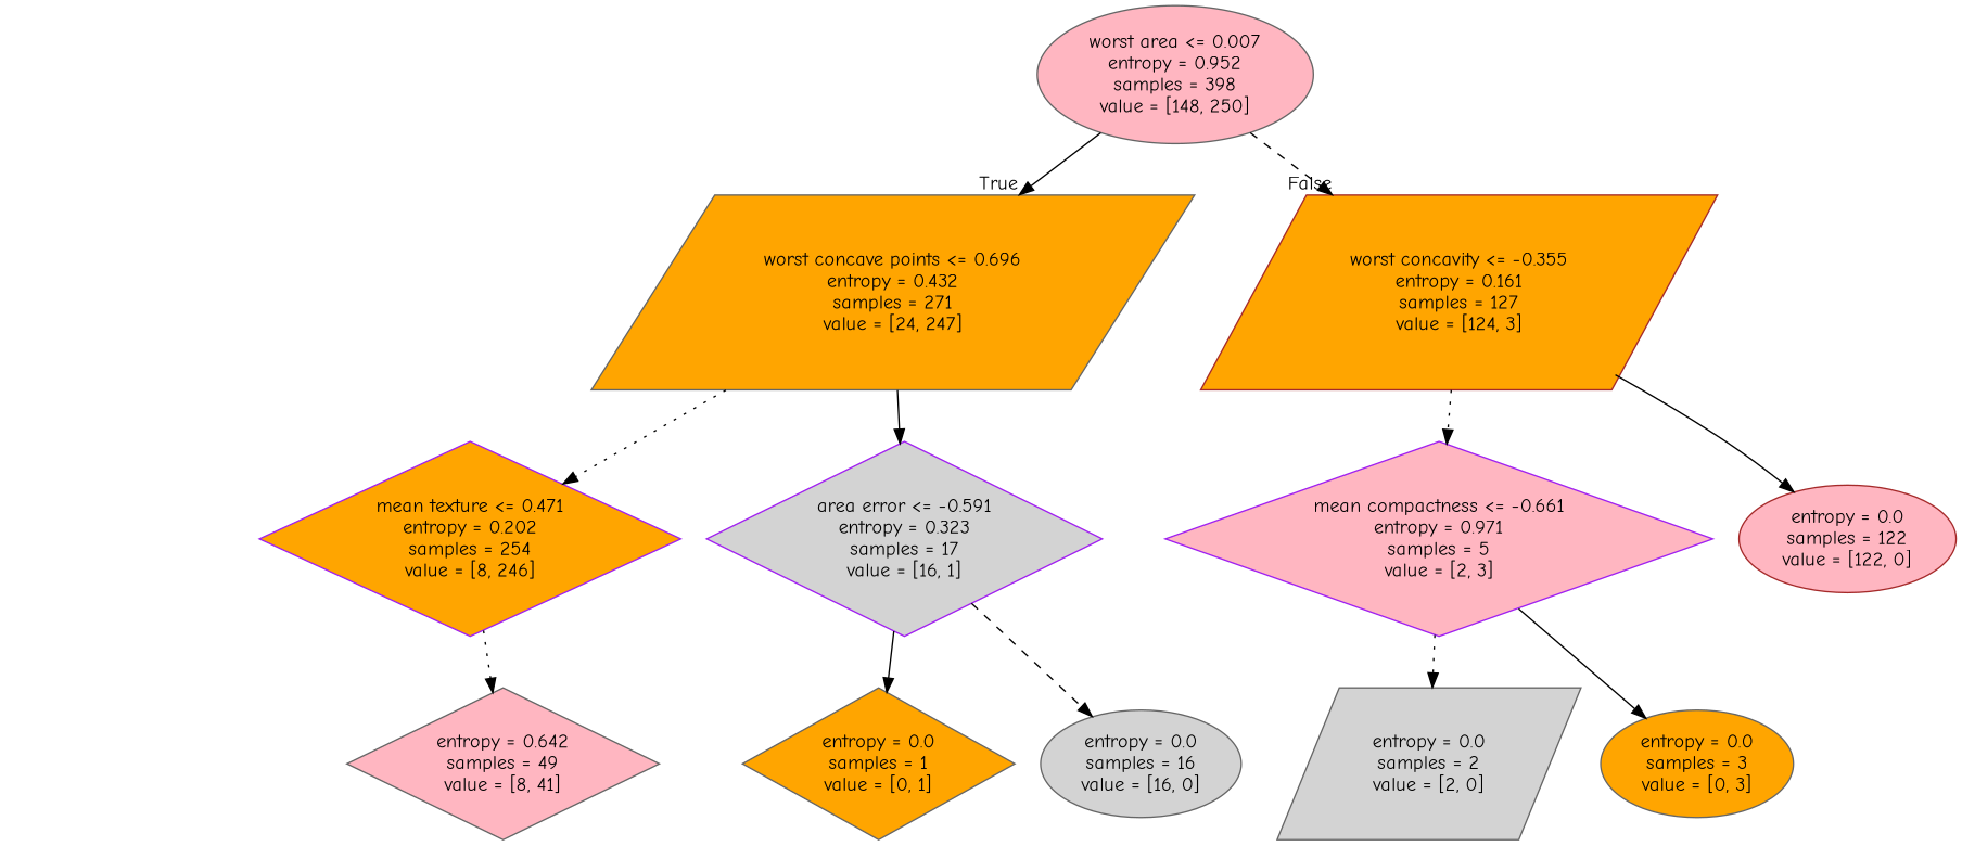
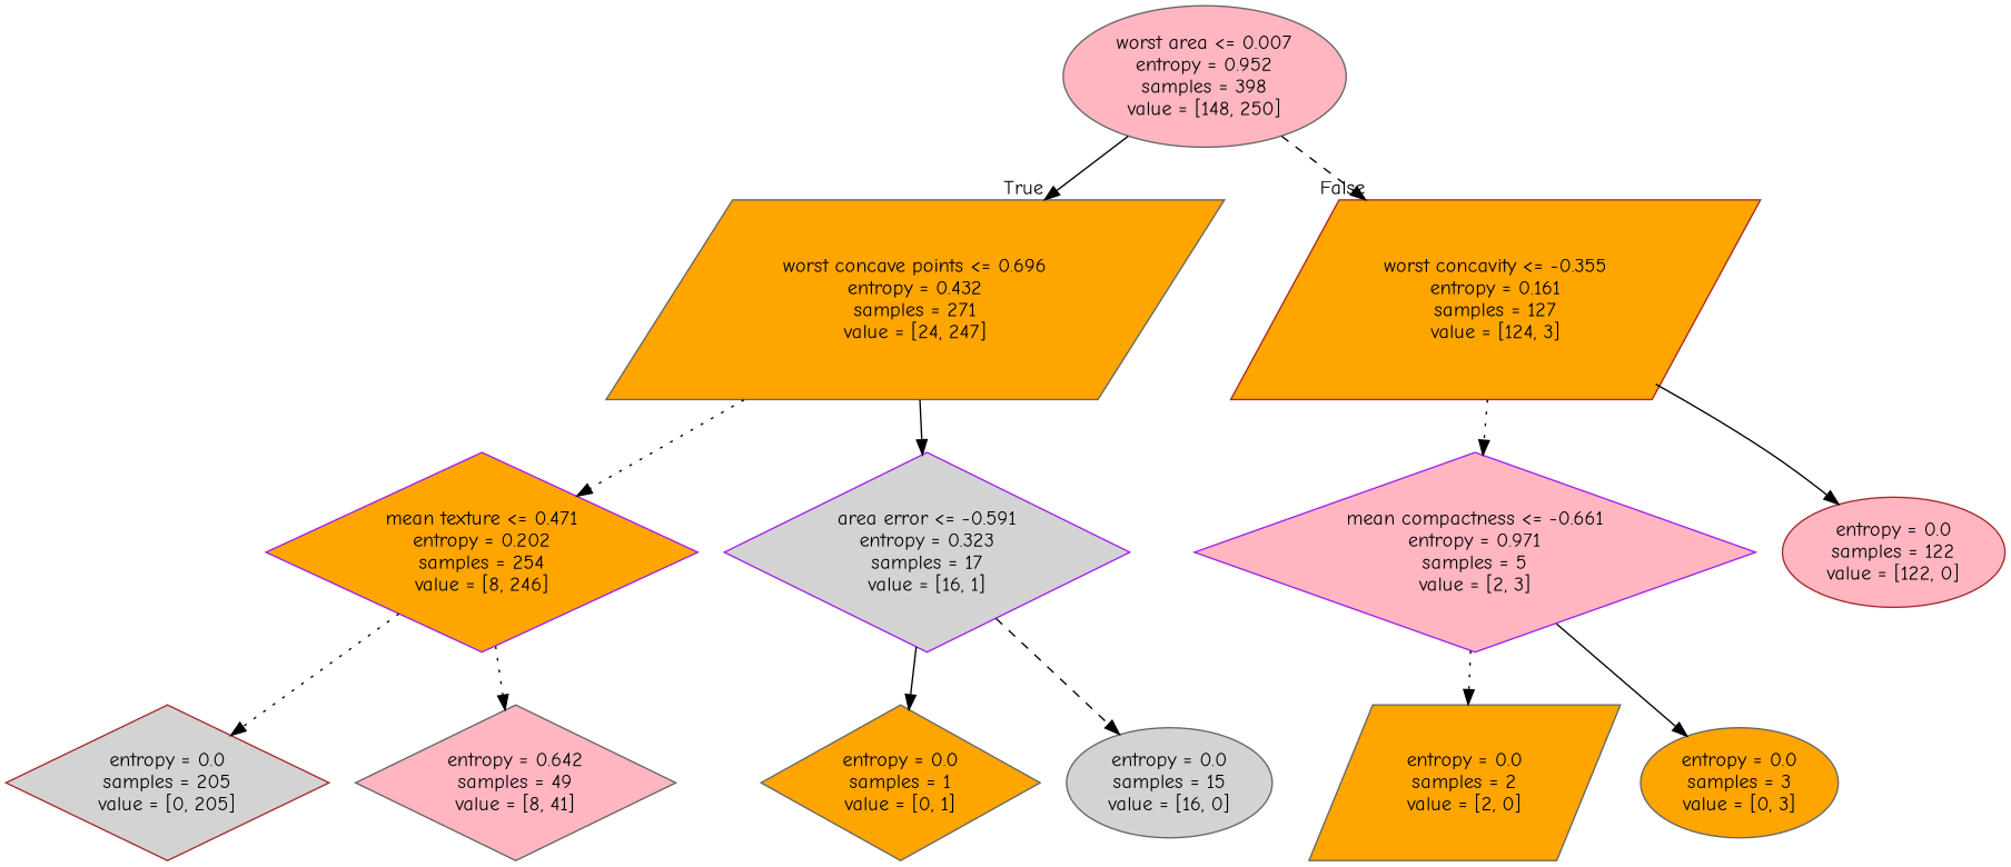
  digraph {
    fontname="Comic Neue"
    node [color=gray40 fillcolor=orange fontname="Comic Neue" shape=diamond style=filled]
    edge [fontname="Comic Neue" style=solid]
    n1 [fillcolor=lightpink label="worst area <= 0.007\nentropy = 0.952\nsamples = 398\nvalue = [148, 250]" shape=ellipse]
    n2 [label="worst concave points <= 0.696\nentropy = 0.432\nsamples = 271\nvalue = [24, 247]" shape=parallelogram]
    n3 [color=brown label="worst concavity <= -0.355\nentropy = 0.161\nsamples = 127\nvalue = [124, 3]" shape=parallelogram]
    n4 [color=purple label="mean texture <= 0.471\nentropy = 0.202\nsamples = 254\nvalue = [8, 246]"]
    n5 [color=purple fillcolor=lightgrey label="area error <= -0.591\nentropy = 0.323\nsamples = 17\nvalue = [16, 1]"]
    n6 [color=purple fillcolor=lightpink label="mean compactness <= -0.661\nentropy = 0.971\nsamples = 5\nvalue = [2, 3]"]
    n7 [color=brown fillcolor=lightpink label="entropy = 0.0\nsamples = 122\nvalue = [122, 0]" shape=ellipse]
+   n8 [color=brown fillcolor=lightgrey label="entropy = 0.0\nsamples = 205\nvalue = [0, 205]"]
    n9 [fillcolor=lightpink label="entropy = 0.642\nsamples = 49\nvalue = [8, 41]"]
    n10 [label="entropy = 0.0\nsamples = 1\nvalue = [0, 1]"]
-   n11 [fillcolor=lightgrey label="entropy = 0.0\nsamples = 16\nvalue = [16, 0]" shape=ellipse]
-   n12 [fillcolor=lightgrey label="entropy = 0.0\nsamples = 2\nvalue = [2, 0]" shape=parallelogram]
+   n11 [fillcolor=lightgrey label="entropy = 0.0\nsamples = 15\nvalue = [16, 0]" shape=ellipse]
+   n12 [label="entropy = 0.0\nsamples = 2\nvalue = [2, 0]" shape=parallelogram]
    n13 [label="entropy = 0.0\nsamples = 3\nvalue = [0, 3]" shape=ellipse]
    n1 -> n2 [headlabel=True labelangle=45 labeldistance=2.5]
    n1 -> n3 [headlabel=False labelangle=-45 labeldistance=2.5 style=dashed]
    n2 -> n4 [style=dotted]
    n2 -> n5
    n3 -> n6 [style=dotted]
    n3 -> n7
+   n4 -> n8 [style=dotted]
    n4 -> n9 [style=dotted]
    n5 -> n10
    n5 -> n11 [style=dashed]
    n6 -> n12 [style=dotted]
    n6 -> n13
  }
